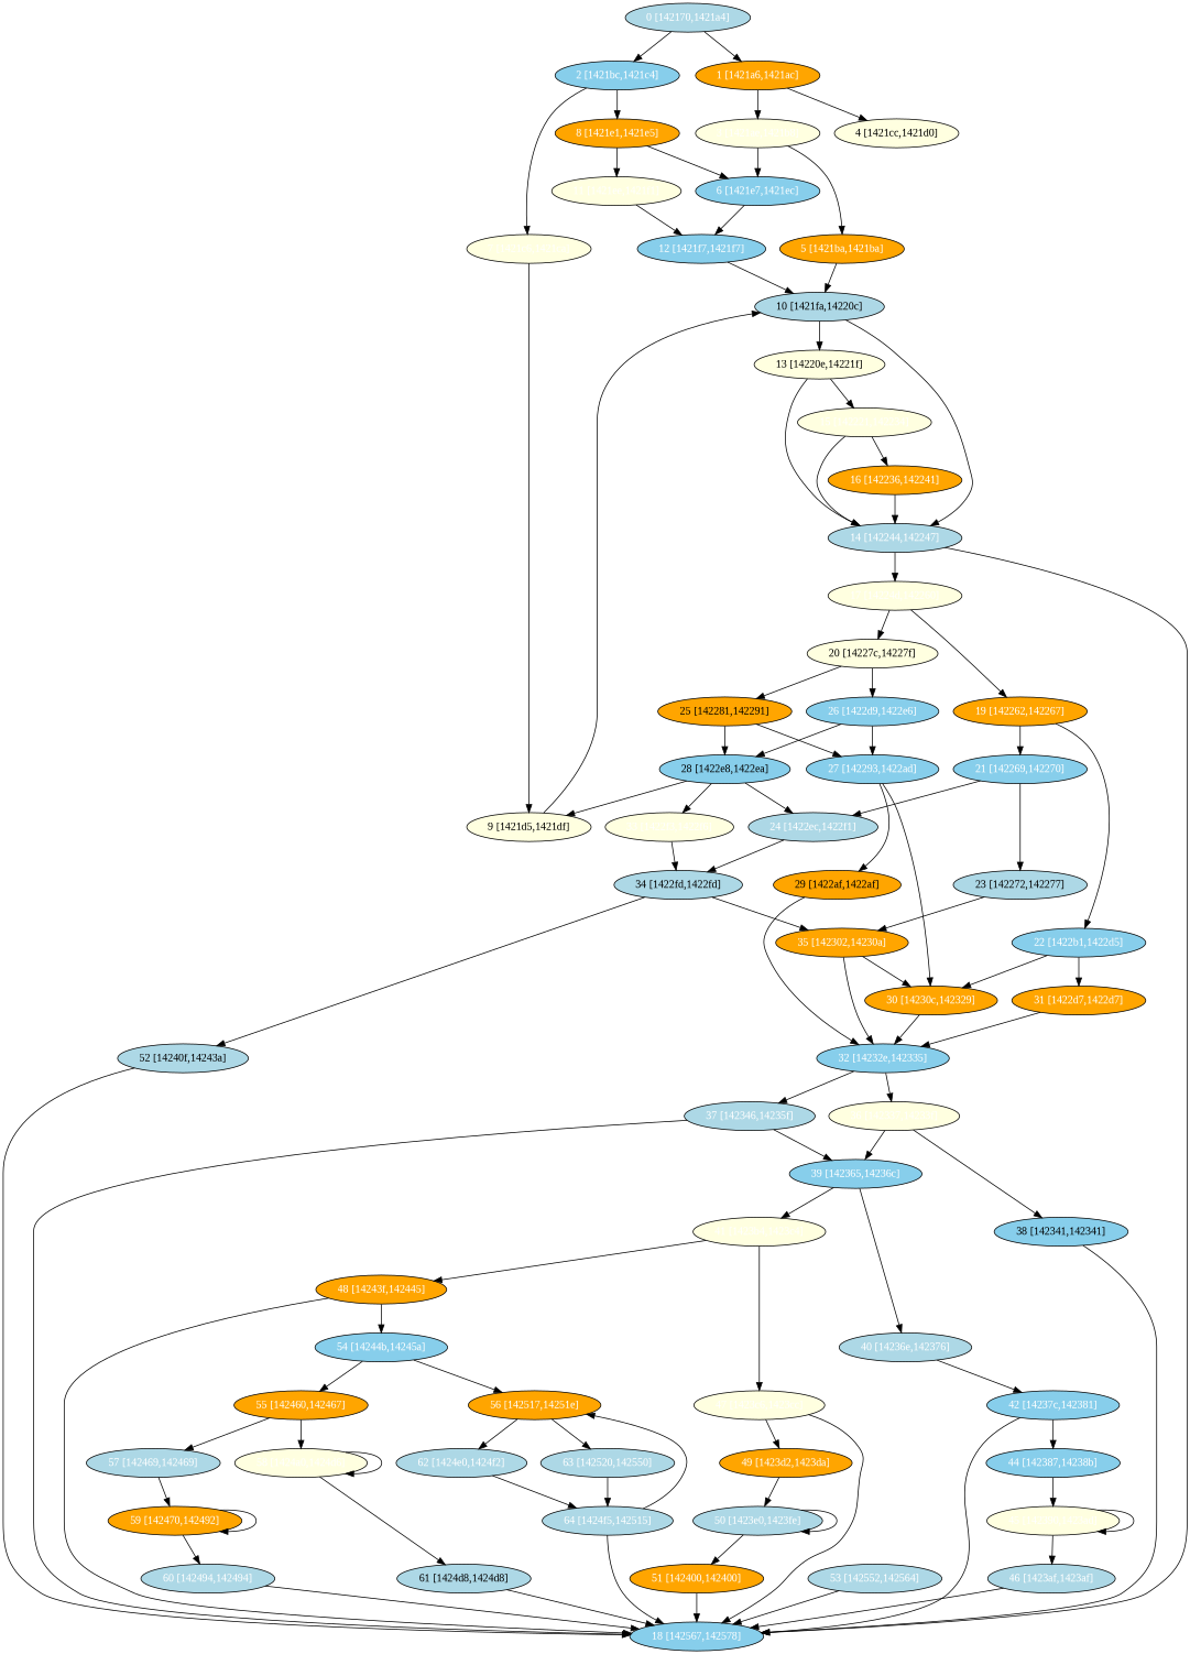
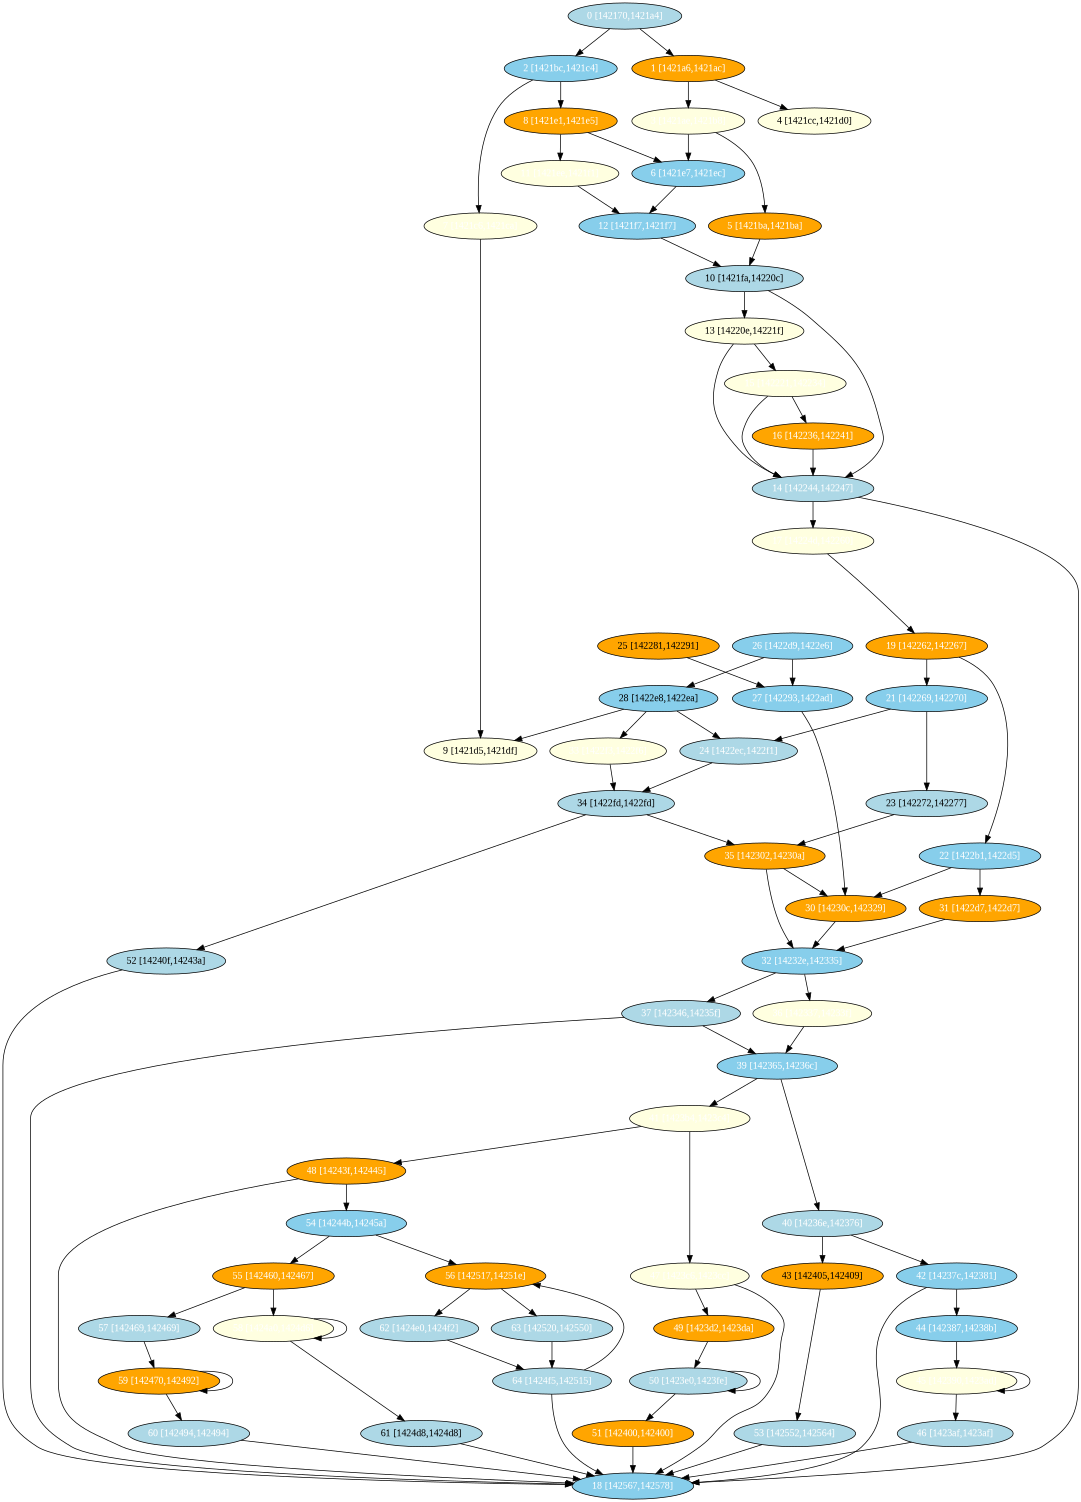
  digraph {
    fontname="Liberation Serif"
    node [fillcolor=lightblue fontcolor="#ffffff" fontname="Liberation Serif" shape=oval style=filled]
    edge [fontname="Liberation Serif"]
    n1 [label="0 [142170,1421a4]"]
    n2 [fillcolor=orange label="1 [1421a6,1421ac]"]
    n3 [fillcolor=skyblue label="2 [1421bc,1421c4]"]
    n4 [fillcolor=lightyellow label="3 [1421ae,1421b8]"]
    n5 [fillcolor=lightyellow fontcolor="#000000" label="4 [1421cc,1421d0]"]
    n6 [fillcolor=lightyellow label="7 [1421c6,1421ca]"]
    n7 [fillcolor=orange label="8 [1421e1,1421e5]"]
    n8 [fillcolor=orange label="5 [1421ba,1421ba]"]
    n9 [fillcolor=skyblue label="6 [1421e7,1421ec]"]
    n10 [fillcolor=lightyellow fontcolor="#000000" label="9 [1421d5,1421df]"]
    n11 [fillcolor=lightyellow label="11 [1421ee,1421f1]"]
    n12 [fontcolor="#000000" label="10 [1421fa,14220c]"]
    n13 [fillcolor=skyblue label="12 [1421f7,1421f7]"]
    n14 [fillcolor=lightyellow fontcolor="#000000" label="13 [14220e,14221f]"]
    n15 [label="14 [142244,142247]"]
    n16 [fillcolor=lightyellow label="15 [142221,142234]"]
    n17 [fillcolor=lightyellow label="17 [14224d,142260]"]
    n18 [fillcolor=skyblue label="18 [142567,142578]"]
    n19 [fillcolor=orange label="16 [142236,142241]"]
    n20 [fillcolor=orange label="19 [142262,142267]"]
-   n21 [fillcolor=lightyellow fontcolor="#000000" label="20 [14227c,14227f]"]
    n22 [fillcolor=skyblue label="21 [142269,142270]"]
    n23 [fillcolor=skyblue label="22 [1422b1,1422d5]"]
    n24 [fillcolor=orange fontcolor="#000000" label="25 [142281,142291]"]
    n25 [fillcolor=skyblue label="26 [1422d9,1422e6]"]
    n26 [fontcolor="#000000" label="23 [142272,142277]"]
    n27 [label="24 [1422ec,1422f1]"]
    n28 [fillcolor=orange label="30 [14230c,142329]"]
    n29 [fillcolor=orange label="31 [1422d7,1422d7]"]
    n30 [fillcolor=skyblue label="27 [142293,1422ad]"]
    n31 [fillcolor=skyblue fontcolor="#000000" label="28 [1422e8,1422ea]"]
    n32 [fillcolor=orange label="35 [142302,14230a]"]
    n33 [fontcolor="#000000" label="34 [1422fd,1422fd]"]
    n34 [fillcolor=skyblue label="32 [14232e,142335]"]
    n35 [fontcolor="#000000" label="52 [14240f,14243a]"]
-   n36 [fillcolor=orange fontcolor="#000000" label="29 [1422af,1422af]"]
    n37 [fillcolor=lightyellow label="33 [1422f3,1422f6]"]
    n38 [fillcolor=lightyellow label="36 [142337,14233f]"]
    n39 [label="37 [142346,14235f]"]
-   n40 [fillcolor=skyblue fontcolor="#000000" label="38 [142341,142341]"]
    n41 [fillcolor=skyblue label="39 [142365,14236c]"]
    n42 [label="40 [14236e,142376]"]
    n43 [fillcolor=lightyellow label="41 [1423b4,1423c4]"]
    n44 [fillcolor=skyblue label="42 [14237c,142381]"]
+   n45 [fillcolor=orange fontcolor="#000000" label="43 [142405,142409]"]
    n46 [fillcolor=lightyellow label="47 [1423c6,1423cc]"]
    n47 [fillcolor=orange label="48 [14243f,142445]"]
    n48 [fillcolor=skyblue label="44 [142387,14238b]"]
    n49 [label="53 [142552,142564]"]
    n50 [fillcolor=orange label="49 [1423d2,1423da]"]
    n51 [fillcolor=skyblue label="54 [14244b,14245a]"]
    n52 [fillcolor=lightyellow label="45 [142390,1423ad]"]
    n53 [label="46 [1423af,1423af]"]
    n54 [label="50 [1423e0,1423fe]"]
    n55 [fillcolor=orange label="55 [142460,142467]"]
    n56 [fillcolor=orange label="56 [142517,14251e]"]
    n57 [fillcolor=orange label="51 [142400,142400]"]
    n58 [label="57 [142469,142469]"]
    n59 [fillcolor=lightyellow label="58 [1424a0,1424d6]"]
    n60 [label="62 [1424e0,1424f2]"]
    n61 [label="63 [142520,142550]"]
    n62 [fillcolor=orange label="59 [142470,142492]"]
    n63 [fontcolor="#000000" label="61 [1424d8,1424d8]"]
    n64 [label="64 [1424f5,142515]"]
    n65 [label="60 [142494,142494]"]
    n1 -> n2
    n1 -> n3
    n2 -> n4
    n2 -> n5
    n3 -> n6
    n3 -> n7
    n4 -> n8
    n4 -> n9
    n6 -> n10
    n7 -> n9
    n7 -> n11
    n8 -> n12
    n9 -> n13
-   n10 -> n12
    n11 -> n13
    n12 -> n14
    n12 -> n15
    n13 -> n12
    n14 -> n15
    n14 -> n16
    n15 -> n17
    n15 -> n18
    n16 -> n15
    n16 -> n19
    n17 -> n20
-   n17 -> n21
    n19 -> n15
    n20 -> n22
    n20 -> n23
-   n21 -> n24
-   n21 -> n25
    n22 -> n26
    n22 -> n27
    n23 -> n28
    n23 -> n29
    n24 -> n30
-   n24 -> n31
    n25 -> n30
    n25 -> n31
    n26 -> n32
    n27 -> n33
    n28 -> n34
    n29 -> n34
    n30 -> n28
-   n30 -> n36
    n31 -> n10
    n31 -> n27
    n31 -> n37
    n32 -> n28
    n32 -> n34
    n33 -> n32
    n33 -> n35
    n34 -> n38
    n34 -> n39
    n35 -> n18
-   n36 -> n34
    n37 -> n33
-   n38 -> n40
    n38 -> n41
    n39 -> n18
    n39 -> n41
-   n40 -> n18
    n41 -> n42
    n41 -> n43
    n42 -> n44
+   n42 -> n45
    n43 -> n46
    n43 -> n47
    n44 -> n18
    n44 -> n48
+   n45 -> n49
    n46 -> n18
    n46 -> n50
    n47 -> n18
    n47 -> n51
    n48 -> n52
    n49 -> n18
    n50 -> n54
    n51 -> n55
    n51 -> n56
    n52 -> n52
    n52 -> n53
    n53 -> n18
    n54 -> n54
    n54 -> n57
    n55 -> n58
    n55 -> n59
    n56 -> n60
    n56 -> n61
    n57 -> n18
    n58 -> n62
    n59 -> n59
    n59 -> n63
    n60 -> n64
    n61 -> n64
    n62 -> n62
    n62 -> n65
    n63 -> n18
    n64 -> n18
    n64 -> n56
    n65 -> n18
  }
